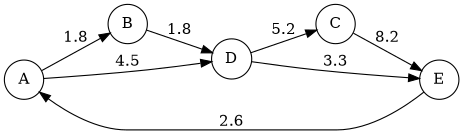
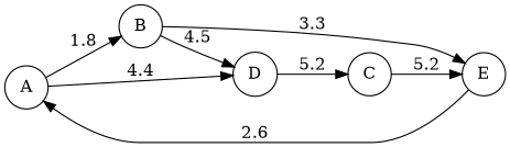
  digraph {
    rankdir=LR
    node [shape=circle]
    n1 [label=A]
    n2 [label=B]
    n3 [label=D]
    n4 [label=C]
    n5 [label=E]
    n1 -> n2 [label=1.8]
-   n1 -> n3 [label=4.5]
-   n2 -> n3 [label=1.8]
+   n1 -> n3 [label=4.4]
+   n2 -> n3 [label=4.5]
    n3 -> n4 [label=5.2]
-   n3 -> n5 [label=3.3]
-   n4 -> n5 [label=8.2]
+   n2 -> n5 [label=3.3]
+   n4 -> n5 [label=5.2]
    n5 -> n1 [label=2.6]
  }
